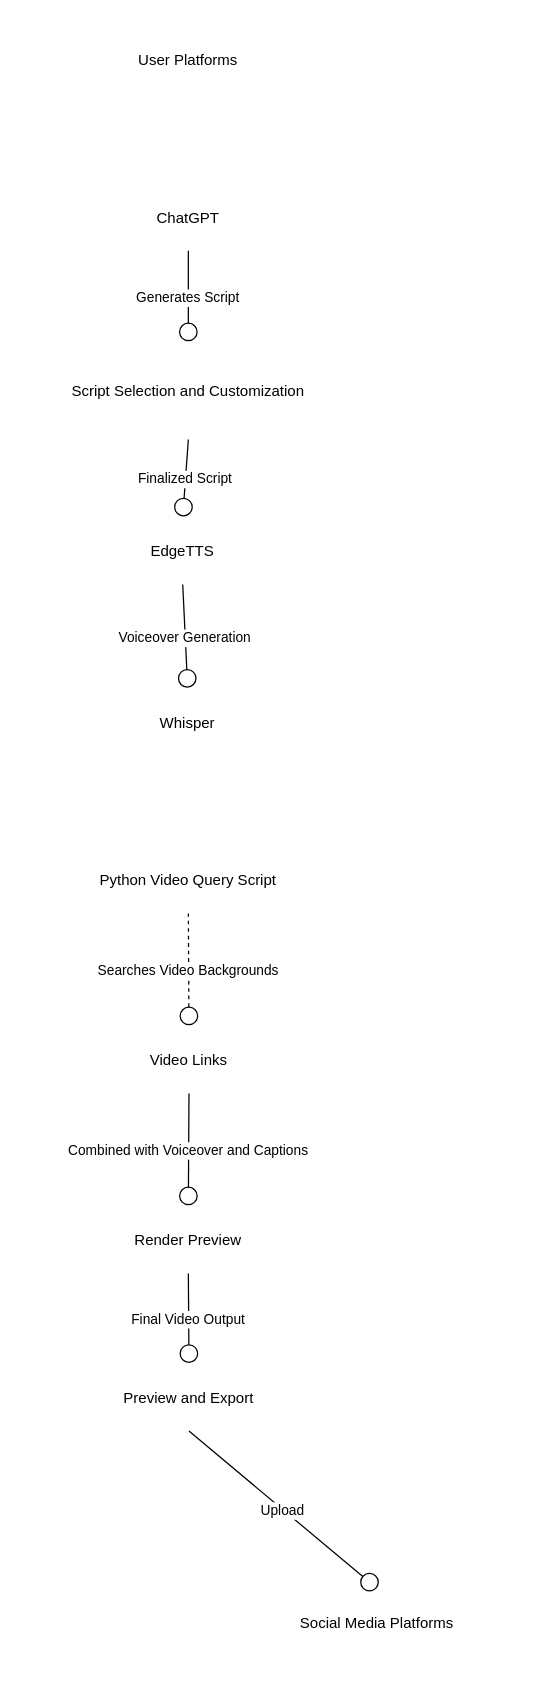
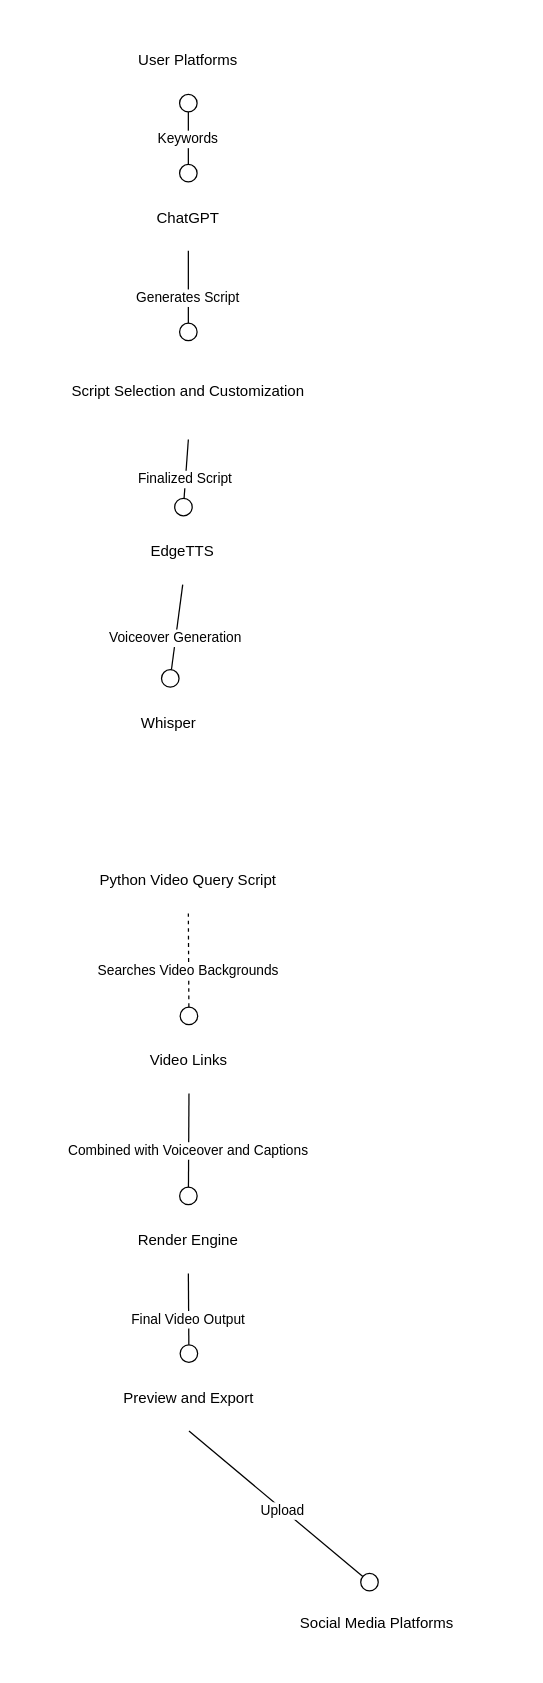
  <mxCell id="0" />
  <mxCell id="1" parent="0" />
  <mxCell id="2" value="User Platforms" style="fillColor=none;strokeColor=none;" vertex="1" parent="1"><mxGeometry x="83" y="20" width="134" height="54" as="geometry" /></mxCell>
  <mxCell id="3" value="ChatGPT" style="fillColor=none;strokeColor=none;" vertex="1" parent="1"><mxGeometry x="89" y="146" width="122" height="54" as="geometry" /></mxCell>
  <mxCell id="4" value="Script Selection and Customization" style="fillColor=none;strokeColor=none;" vertex="1" parent="1"><mxGeometry x="20" y="273" width="260" height="78" as="geometry" /></mxCell>
  <mxCell id="5" value="EdgeTTS" style="fillColor=none;strokeColor=none;" vertex="1" parent="1"><mxGeometry x="85" y="413" width="121" height="54" as="geometry" /></mxCell>
- <mxCell id="6" value="Whisper" style="fillColor=none;strokeColor=none;" vertex="1" parent="1"><mxGeometry x="91" y="550" width="117" height="54" as="geometry" /></mxCell>
+ <mxCell id="6" value="Whisper" style="fillColor=none;strokeColor=none;" vertex="1" parent="1"><mxGeometry x="76" y="550" width="117" height="54" as="geometry" /></mxCell>
  <mxCell id="7" value="Python Video Query Script" style="fillColor=none;strokeColor=none;" vertex="1" parent="1"><mxGeometry x="26" y="676" width="248" height="54" as="geometry" /></mxCell>
  <mxCell id="8" value="Video Links" style="fillColor=none;strokeColor=none;" vertex="1" parent="1"><mxGeometry x="80" y="820" width="141" height="54" as="geometry" /></mxCell>
- <mxCell id="9" value="Render Preview" style="fillColor=none;strokeColor=none;" vertex="1" parent="1"><mxGeometry x="69" y="964" width="162" height="54" as="geometry" /></mxCell>
+ <mxCell id="9" value="Render Engine" style="fillColor=none;strokeColor=none;" vertex="1" parent="1"><mxGeometry x="69" y="964" width="162" height="54" as="geometry" /></mxCell>
  <mxCell id="10" value="Preview and Export" style="fillColor=none;strokeColor=none;" vertex="1" parent="1"><mxGeometry x="51" y="1090" width="199" height="54" as="geometry" /></mxCell>
  <mxCell id="11" value="Social Media Platforms" style="fillColor=none;strokeColor=none;" vertex="1" parent="1"><mxGeometry x="190" y="1270" width="222" height="54" as="geometry" /></mxCell>
+ <mxCell id="12" value="Keywords" style="curved=1;startArrow=circle;startFill=0;endArrow=circle;endFill=0;exitX=0.5;exitY=1;entryX=0.5;entryY=0.01;rounded=0;" edge="1" parent="1" source="2" target="3"><mxGeometry relative="1" as="geometry"><Array as="points" /></mxGeometry></mxCell>
  <mxCell id="13" value="Generates Script" style="curved=1;startArrow=none;endArrow=circle;endFill=0;exitX=0.5;exitY=1.01;entryX=0.5;entryY=0;rounded=0;" edge="1" parent="1" source="3" target="4"><mxGeometry relative="1" as="geometry"><Array as="points" /></mxGeometry></mxCell>
  <mxCell id="14" value="Finalized Script" style="curved=1;startArrow=none;endArrow=circle;endFill=0;exitX=0.5;exitY=1;entryX=0.5;entryY=0;rounded=0;" edge="1" parent="1" source="4" target="5"><mxGeometry relative="1" as="geometry"><Array as="points" /></mxGeometry></mxCell>
  <mxCell id="15" value="Voiceover Generation" style="curved=1;startArrow=none;endArrow=circle;endFill=0;exitX=0.5;exitY=1;entryX=0.5;entryY=-0.01;rounded=0;" edge="1" parent="1" source="5" target="6"><mxGeometry relative="1" as="geometry"><Array as="points" /></mxGeometry></mxCell>
  <mxCell id="16" value="Searches Video Backgrounds" style="curved=1;startArrow=none;endArrow=circle;endFill=0;exitX=0.5;exitY=1;entryX=0.5;entryY=0;rounded=0;dashed=1;" edge="1" parent="1" source="7" target="8"><mxGeometry relative="1" as="geometry"><Array as="points" /></mxGeometry></mxCell>
  <mxCell id="17" value="Combined with Voiceover and Captions" style="curved=1;startArrow=none;endArrow=circle;endFill=0;exitX=0.5;exitY=1;entryX=0.5;entryY=0;rounded=0;" edge="1" parent="1" source="8" target="9"><mxGeometry relative="1" as="geometry"><Array as="points" /></mxGeometry></mxCell>
  <mxCell id="18" value="Final Video Output" style="curved=1;startArrow=none;endArrow=circle;endFill=0;exitX=0.5;exitY=1;entryX=0.5;entryY=0.01;rounded=0;" edge="1" parent="1" source="9" target="10"><mxGeometry relative="1" as="geometry"><Array as="points" /></mxGeometry></mxCell>
  <mxCell id="19" value="Upload" style="curved=1;startArrow=none;endArrow=circle;endFill=0;exitX=0.5;exitY=1.01;entryX=0.5;entryY=0;rounded=0;" edge="1" parent="1" source="10" target="11"><mxGeometry relative="1" as="geometry"><Array as="points" /></mxGeometry></mxCell>
